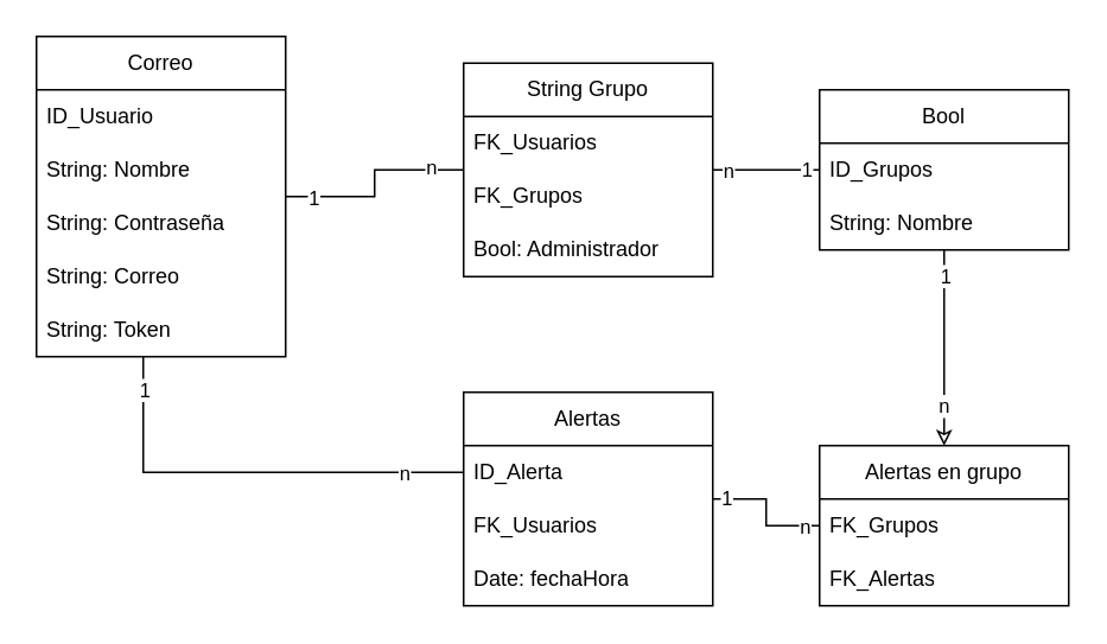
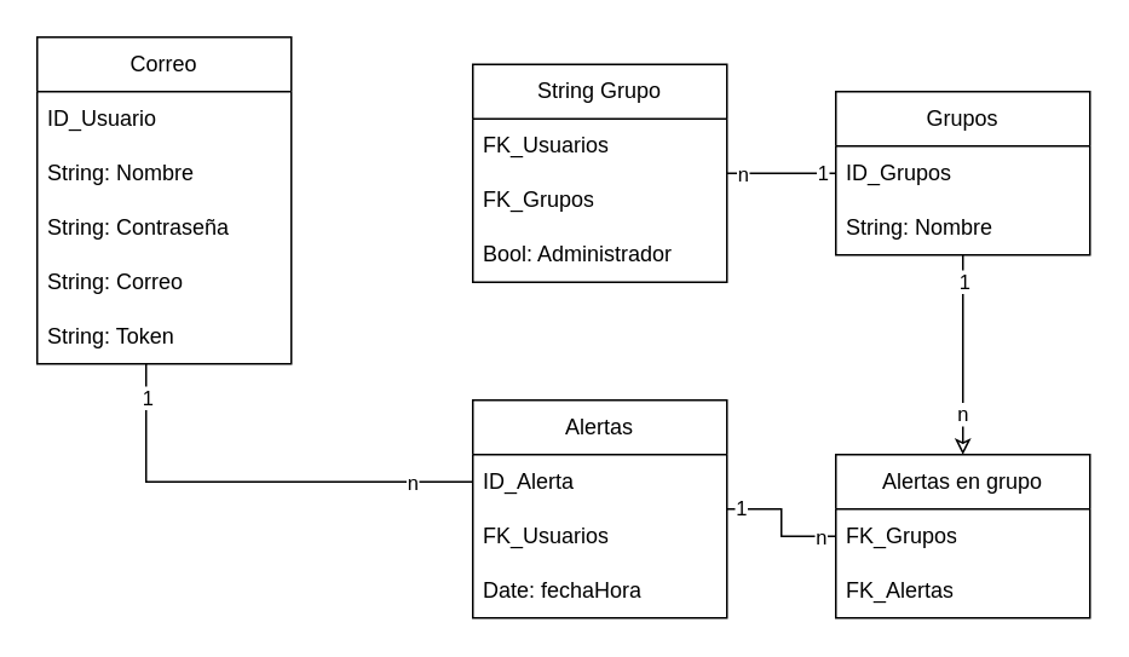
  <mxCell id="0" />
  <mxCell id="1" parent="0" />
- <mxCell id="2" style="edgeStyle=orthogonalEdgeStyle;rounded=0;orthogonalLoop=1;jettySize=auto;html=1;endArrow=none;endFill=0;" edge="1" parent="1" source="5" target="14"><mxGeometry relative="1" as="geometry" /></mxCell>
- <mxCell id="3" value="1" style="edgeLabel;html=1;align=center;verticalAlign=middle;resizable=0;points=[];" connectable="0" vertex="1" parent="2"><mxGeometry x="-0.74" relative="1" as="geometry"><mxPoint as="offset" /></mxGeometry></mxCell>
- <mxCell id="4" value="n" style="edgeLabel;html=1;align=center;verticalAlign=middle;resizable=0;points=[];" connectable="0" vertex="1" parent="2"><mxGeometry x="0.675" y="2" relative="1" as="geometry"><mxPoint as="offset" /></mxGeometry></mxCell>
  <mxCell id="5" value="Correo" style="swimlane;fontStyle=0;childLayout=stackLayout;horizontal=1;startSize=30;horizontalStack=0;resizeParent=1;resizeParentMax=0;resizeLast=0;collapsible=1;marginBottom=0;whiteSpace=wrap;html=1;" vertex="1" parent="1"><mxGeometry x="20" y="20" width="140" height="180" as="geometry" /></mxCell>
  <mxCell id="6" value="ID_Usuario" style="text;strokeColor=none;fillColor=none;align=left;verticalAlign=middle;spacingLeft=4;spacingRight=4;overflow=hidden;points=[[0,0.5],[1,0.5]];portConstraint=eastwest;rotatable=0;whiteSpace=wrap;html=1;" vertex="1" parent="5"><mxGeometry y="30" width="140" height="30" as="geometry" /></mxCell>
  <mxCell id="7" value="String: Nombre" style="text;strokeColor=none;fillColor=none;align=left;verticalAlign=middle;spacingLeft=4;spacingRight=4;overflow=hidden;points=[[0,0.5],[1,0.5]];portConstraint=eastwest;rotatable=0;whiteSpace=wrap;html=1;" vertex="1" parent="5"><mxGeometry y="60" width="140" height="30" as="geometry" /></mxCell>
  <mxCell id="8" value="String: Contraseña" style="text;strokeColor=none;fillColor=none;align=left;verticalAlign=middle;spacingLeft=4;spacingRight=4;overflow=hidden;points=[[0,0.5],[1,0.5]];portConstraint=eastwest;rotatable=0;whiteSpace=wrap;html=1;" vertex="1" parent="5"><mxGeometry y="90" width="140" height="30" as="geometry" /></mxCell>
  <mxCell id="9" value="String: Correo" style="text;strokeColor=none;fillColor=none;align=left;verticalAlign=middle;spacingLeft=4;spacingRight=4;overflow=hidden;points=[[0,0.5],[1,0.5]];portConstraint=eastwest;rotatable=0;whiteSpace=wrap;html=1;" vertex="1" parent="5"><mxGeometry y="120" width="140" height="30" as="geometry" /></mxCell>
  <mxCell id="10" value="&lt;div&gt;String: Token&lt;/div&gt;" style="text;strokeColor=none;fillColor=none;align=left;verticalAlign=middle;spacingLeft=4;spacingRight=4;overflow=hidden;points=[[0,0.5],[1,0.5]];portConstraint=eastwest;rotatable=0;whiteSpace=wrap;html=1;" vertex="1" parent="5"><mxGeometry y="150" width="140" height="30" as="geometry" /></mxCell>
  <mxCell id="11" style="edgeStyle=orthogonalEdgeStyle;rounded=0;orthogonalLoop=1;jettySize=auto;html=1;endArrow=none;endFill=0;" edge="1" parent="1" source="14" target="21"><mxGeometry relative="1" as="geometry" /></mxCell>
  <mxCell id="12" value="n" style="edgeLabel;html=1;align=center;verticalAlign=middle;resizable=0;points=[];" connectable="0" vertex="1" parent="11"><mxGeometry x="-0.723" relative="1" as="geometry"><mxPoint as="offset" /></mxGeometry></mxCell>
  <mxCell id="13" value="1" style="edgeLabel;html=1;align=center;verticalAlign=middle;resizable=0;points=[];" connectable="0" vertex="1" parent="11"><mxGeometry x="0.737" y="1" relative="1" as="geometry"><mxPoint as="offset" /></mxGeometry></mxCell>
  <mxCell id="14" value="String Grupo" style="swimlane;fontStyle=0;childLayout=stackLayout;horizontal=1;startSize=30;horizontalStack=0;resizeParent=1;resizeParentMax=0;resizeLast=0;collapsible=1;marginBottom=0;whiteSpace=wrap;html=1;" vertex="1" parent="1"><mxGeometry x="260" y="35" width="140" height="120" as="geometry" /></mxCell>
  <mxCell id="15" value="FK_Usuarios" style="text;strokeColor=none;fillColor=none;align=left;verticalAlign=middle;spacingLeft=4;spacingRight=4;overflow=hidden;points=[[0,0.5],[1,0.5]];portConstraint=eastwest;rotatable=0;whiteSpace=wrap;html=1;" vertex="1" parent="14"><mxGeometry y="30" width="140" height="30" as="geometry" /></mxCell>
  <mxCell id="16" value="FK_Grupos" style="text;strokeColor=none;fillColor=none;align=left;verticalAlign=middle;spacingLeft=4;spacingRight=4;overflow=hidden;points=[[0,0.5],[1,0.5]];portConstraint=eastwest;rotatable=0;whiteSpace=wrap;html=1;" vertex="1" parent="14"><mxGeometry y="60" width="140" height="30" as="geometry" /></mxCell>
  <mxCell id="17" value="Bool: Administrador" style="text;strokeColor=none;fillColor=none;align=left;verticalAlign=middle;spacingLeft=4;spacingRight=4;overflow=hidden;points=[[0,0.5],[1,0.5]];portConstraint=eastwest;rotatable=0;whiteSpace=wrap;html=1;" vertex="1" parent="14"><mxGeometry y="90" width="140" height="30" as="geometry" /></mxCell>
  <mxCell id="18" style="edgeStyle=orthogonalEdgeStyle;rounded=0;orthogonalLoop=1;jettySize=auto;html=1;endArrow=classic;endFill=0;" edge="1" parent="1" source="21" target="34"><mxGeometry relative="1" as="geometry" /></mxCell>
  <mxCell id="19" value="1" style="edgeLabel;html=1;align=center;verticalAlign=middle;resizable=0;points=[];" connectable="0" vertex="1" parent="18"><mxGeometry x="-0.753" relative="1" as="geometry"><mxPoint as="offset" /></mxGeometry></mxCell>
  <mxCell id="20" value="n" style="edgeLabel;html=1;align=center;verticalAlign=middle;resizable=0;points=[];" connectable="0" vertex="1" parent="18"><mxGeometry x="0.583" y="-1" relative="1" as="geometry"><mxPoint as="offset" /></mxGeometry></mxCell>
- <mxCell id="21" value="Bool" style="swimlane;fontStyle=0;childLayout=stackLayout;horizontal=1;startSize=30;horizontalStack=0;resizeParent=1;resizeParentMax=0;resizeLast=0;collapsible=1;marginBottom=0;whiteSpace=wrap;html=1;" vertex="1" parent="1"><mxGeometry x="460" y="50" width="140" height="90" as="geometry" /></mxCell>
+ <mxCell id="21" value="Grupos" style="swimlane;fontStyle=0;childLayout=stackLayout;horizontal=1;startSize=30;horizontalStack=0;resizeParent=1;resizeParentMax=0;resizeLast=0;collapsible=1;marginBottom=0;whiteSpace=wrap;html=1;" vertex="1" parent="1"><mxGeometry x="460" y="50" width="140" height="90" as="geometry" /></mxCell>
  <mxCell id="22" value="ID_Grupos" style="text;strokeColor=none;fillColor=none;align=left;verticalAlign=middle;spacingLeft=4;spacingRight=4;overflow=hidden;points=[[0,0.5],[1,0.5]];portConstraint=eastwest;rotatable=0;whiteSpace=wrap;html=1;" vertex="1" parent="21"><mxGeometry y="30" width="140" height="30" as="geometry" /></mxCell>
  <mxCell id="23" value="String: Nombre" style="text;strokeColor=none;fillColor=none;align=left;verticalAlign=middle;spacingLeft=4;spacingRight=4;overflow=hidden;points=[[0,0.5],[1,0.5]];portConstraint=eastwest;rotatable=0;whiteSpace=wrap;html=1;" vertex="1" parent="21"><mxGeometry y="60" width="140" height="30" as="geometry" /></mxCell>
  <mxCell id="24" style="edgeStyle=orthogonalEdgeStyle;rounded=0;orthogonalLoop=1;jettySize=auto;html=1;endArrow=none;endFill=0;" edge="1" parent="1" source="5" target="27"><mxGeometry relative="1" as="geometry"><mxPoint x="160" y="265" as="sourcePoint" /><Array as="points"><mxPoint x="80" y="265" /></Array></mxGeometry></mxCell>
  <mxCell id="25" value="1" style="edgeLabel;html=1;align=center;verticalAlign=middle;resizable=0;points=[];" connectable="0" vertex="1" parent="24"><mxGeometry x="-0.856" relative="1" as="geometry"><mxPoint as="offset" /></mxGeometry></mxCell>
  <mxCell id="26" value="n" style="edgeLabel;html=1;align=center;verticalAlign=middle;resizable=0;points=[];" connectable="0" vertex="1" parent="24"><mxGeometry x="0.723" relative="1" as="geometry"><mxPoint as="offset" /></mxGeometry></mxCell>
  <mxCell id="27" value="Alertas" style="swimlane;fontStyle=0;childLayout=stackLayout;horizontal=1;startSize=30;horizontalStack=0;resizeParent=1;resizeParentMax=0;resizeLast=0;collapsible=1;marginBottom=0;whiteSpace=wrap;html=1;" vertex="1" parent="1"><mxGeometry x="260" y="220" width="140" height="120" as="geometry" /></mxCell>
  <mxCell id="28" value="ID_Alerta" style="text;strokeColor=none;fillColor=none;align=left;verticalAlign=middle;spacingLeft=4;spacingRight=4;overflow=hidden;points=[[0,0.5],[1,0.5]];portConstraint=eastwest;rotatable=0;whiteSpace=wrap;html=1;" vertex="1" parent="27"><mxGeometry y="30" width="140" height="30" as="geometry" /></mxCell>
  <mxCell id="29" value="FK_Usuarios" style="text;strokeColor=none;fillColor=none;align=left;verticalAlign=middle;spacingLeft=4;spacingRight=4;overflow=hidden;points=[[0,0.5],[1,0.5]];portConstraint=eastwest;rotatable=0;whiteSpace=wrap;html=1;" vertex="1" parent="27"><mxGeometry y="60" width="140" height="30" as="geometry" /></mxCell>
  <mxCell id="30" value="Date: fechaHora" style="text;strokeColor=none;fillColor=none;align=left;verticalAlign=middle;spacingLeft=4;spacingRight=4;overflow=hidden;points=[[0,0.5],[1,0.5]];portConstraint=eastwest;rotatable=0;whiteSpace=wrap;html=1;" vertex="1" parent="27"><mxGeometry y="90" width="140" height="30" as="geometry" /></mxCell>
  <mxCell id="31" style="edgeStyle=orthogonalEdgeStyle;rounded=0;orthogonalLoop=1;jettySize=auto;html=1;endArrow=none;endFill=0;" edge="1" parent="1" source="34" target="27"><mxGeometry relative="1" as="geometry" /></mxCell>
  <mxCell id="32" value="n" style="edgeLabel;html=1;align=center;verticalAlign=middle;resizable=0;points=[];" connectable="0" vertex="1" parent="31"><mxGeometry x="-0.761" relative="1" as="geometry"><mxPoint as="offset" /></mxGeometry></mxCell>
  <mxCell id="33" value="1" style="edgeLabel;html=1;align=center;verticalAlign=middle;resizable=0;points=[];" connectable="0" vertex="1" parent="31"><mxGeometry x="0.807" y="-1" relative="1" as="geometry"><mxPoint as="offset" /></mxGeometry></mxCell>
  <mxCell id="34" value="Alertas en grupo" style="swimlane;fontStyle=0;childLayout=stackLayout;horizontal=1;startSize=30;horizontalStack=0;resizeParent=1;resizeParentMax=0;resizeLast=0;collapsible=1;marginBottom=0;whiteSpace=wrap;html=1;" vertex="1" parent="1"><mxGeometry x="460" y="250" width="140" height="90" as="geometry" /></mxCell>
  <mxCell id="35" value="FK_Grupos" style="text;strokeColor=none;fillColor=none;align=left;verticalAlign=middle;spacingLeft=4;spacingRight=4;overflow=hidden;points=[[0,0.5],[1,0.5]];portConstraint=eastwest;rotatable=0;whiteSpace=wrap;html=1;" vertex="1" parent="34"><mxGeometry y="30" width="140" height="30" as="geometry" /></mxCell>
  <mxCell id="36" value="FK_Alertas" style="text;strokeColor=none;fillColor=none;align=left;verticalAlign=middle;spacingLeft=4;spacingRight=4;overflow=hidden;points=[[0,0.5],[1,0.5]];portConstraint=eastwest;rotatable=0;whiteSpace=wrap;html=1;" vertex="1" parent="34"><mxGeometry y="60" width="140" height="30" as="geometry" /></mxCell>
